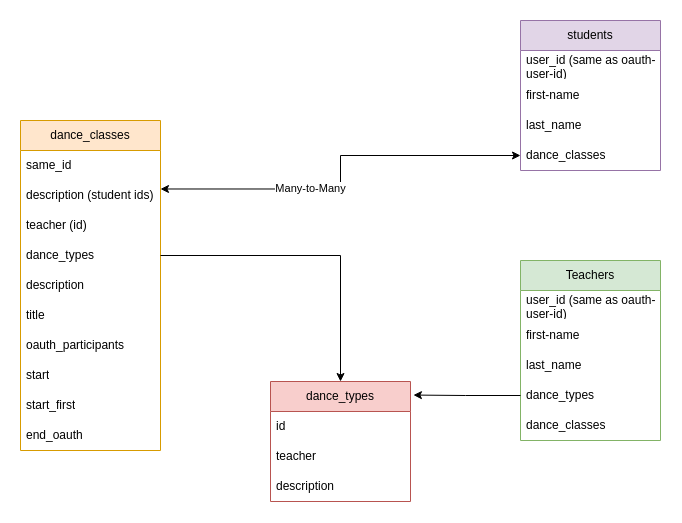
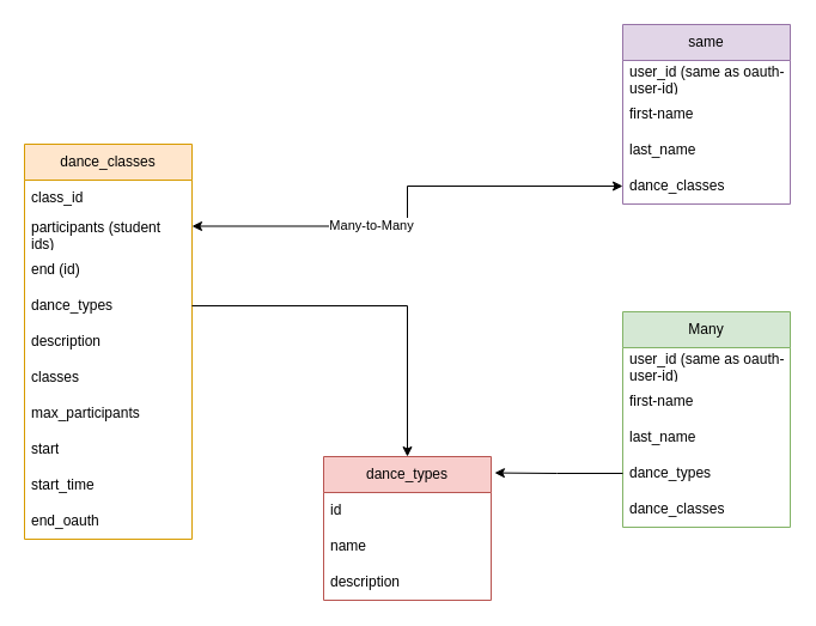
  <mxCell id="0" />
  <mxCell id="1" parent="0" />
  <mxCell id="2" value="" style="endArrow=classic;startArrow=classic;html=1;rounded=0;edgeStyle=orthogonalEdgeStyle;entryX=0;entryY=0.5;entryDx=0;entryDy=0;exitX=1;exitY=0.283;exitDx=0;exitDy=0;exitPerimeter=0;" edge="1" parent="1" source="12" target="31"><mxGeometry width="50" height="50" relative="1" as="geometry"><mxPoint x="320" y="-10" as="sourcePoint" /><mxPoint x="520" y="90" as="targetPoint" /></mxGeometry></mxCell>
  <mxCell id="3" value="Many-to-Many" style="edgeLabel;html=1;align=center;verticalAlign=middle;resizable=0;points=[];" vertex="1" connectable="0" parent="2"><mxGeometry x="-0.242" y="1" relative="1" as="geometry"><mxPoint as="offset" /></mxGeometry></mxCell>
- <mxCell id="4" value="Teachers" style="swimlane;fontStyle=0;childLayout=stackLayout;horizontal=1;startSize=30;horizontalStack=0;resizeParent=1;resizeParentMax=0;resizeLast=0;collapsible=1;marginBottom=0;whiteSpace=wrap;html=1;fillColor=#d5e8d4;strokeColor=#82b366;" vertex="1" parent="1"><mxGeometry x="520" y="260" width="140" height="180" as="geometry" /></mxCell>
+ <mxCell id="4" value="Many" style="swimlane;fontStyle=0;childLayout=stackLayout;horizontal=1;startSize=30;horizontalStack=0;resizeParent=1;resizeParentMax=0;resizeLast=0;collapsible=1;marginBottom=0;whiteSpace=wrap;html=1;fillColor=#d5e8d4;strokeColor=#82b366;" vertex="1" parent="1"><mxGeometry x="520" y="260" width="140" height="180" as="geometry" /></mxCell>
  <mxCell id="5" value="user_id (same as oauth-user-id)" style="text;strokeColor=none;fillColor=none;align=left;verticalAlign=middle;spacingLeft=4;spacingRight=4;overflow=hidden;points=[[0,0.5],[1,0.5]];portConstraint=eastwest;rotatable=0;whiteSpace=wrap;html=1;" vertex="1" parent="4"><mxGeometry y="30" width="140" height="30" as="geometry" /></mxCell>
  <mxCell id="6" value="first-name" style="text;strokeColor=none;fillColor=none;align=left;verticalAlign=middle;spacingLeft=4;spacingRight=4;overflow=hidden;points=[[0,0.5],[1,0.5]];portConstraint=eastwest;rotatable=0;whiteSpace=wrap;html=1;" vertex="1" parent="4"><mxGeometry y="60" width="140" height="30" as="geometry" /></mxCell>
  <mxCell id="7" value="last_name" style="text;strokeColor=none;fillColor=none;align=left;verticalAlign=middle;spacingLeft=4;spacingRight=4;overflow=hidden;points=[[0,0.5],[1,0.5]];portConstraint=eastwest;rotatable=0;whiteSpace=wrap;html=1;" vertex="1" parent="4"><mxGeometry y="90" width="140" height="30" as="geometry" /></mxCell>
  <mxCell id="8" value="dance_types" style="text;strokeColor=none;fillColor=none;align=left;verticalAlign=middle;spacingLeft=4;spacingRight=4;overflow=hidden;points=[[0,0.5],[1,0.5]];portConstraint=eastwest;rotatable=0;whiteSpace=wrap;html=1;" vertex="1" parent="4"><mxGeometry y="120" width="140" height="30" as="geometry" /></mxCell>
  <mxCell id="9" value="dance_classes" style="text;strokeColor=none;fillColor=none;align=left;verticalAlign=middle;spacingLeft=4;spacingRight=4;overflow=hidden;points=[[0,0.5],[1,0.5]];portConstraint=eastwest;rotatable=0;whiteSpace=wrap;html=1;" vertex="1" parent="4"><mxGeometry y="150" width="140" height="30" as="geometry" /></mxCell>
  <mxCell id="10" value="dance_classes" style="swimlane;fontStyle=0;childLayout=stackLayout;horizontal=1;startSize=30;horizontalStack=0;resizeParent=1;resizeParentMax=0;resizeLast=0;collapsible=1;marginBottom=0;whiteSpace=wrap;html=1;fillColor=#ffe6cc;strokeColor=#d79b00;" vertex="1" parent="1"><mxGeometry x="20" y="120" width="140" height="330" as="geometry" /></mxCell>
- <mxCell id="11" value="same_id" style="text;strokeColor=none;fillColor=none;align=left;verticalAlign=middle;spacingLeft=4;spacingRight=4;overflow=hidden;points=[[0,0.5],[1,0.5]];portConstraint=eastwest;rotatable=0;whiteSpace=wrap;html=1;" vertex="1" parent="10"><mxGeometry y="30" width="140" height="30" as="geometry" /></mxCell>
- <mxCell id="12" value="description (student ids)" style="text;strokeColor=none;fillColor=none;align=left;verticalAlign=middle;spacingLeft=4;spacingRight=4;overflow=hidden;points=[[0,0.5],[1,0.5]];portConstraint=eastwest;rotatable=0;whiteSpace=wrap;html=1;" vertex="1" parent="10"><mxGeometry y="60" width="140" height="30" as="geometry" /></mxCell>
- <mxCell id="13" value="teacher (id)" style="text;strokeColor=none;fillColor=none;align=left;verticalAlign=middle;spacingLeft=4;spacingRight=4;overflow=hidden;points=[[0,0.5],[1,0.5]];portConstraint=eastwest;rotatable=0;whiteSpace=wrap;html=1;" vertex="1" parent="10"><mxGeometry y="90" width="140" height="30" as="geometry" /></mxCell>
+ <mxCell id="11" value="class_id" style="text;strokeColor=none;fillColor=none;align=left;verticalAlign=middle;spacingLeft=4;spacingRight=4;overflow=hidden;points=[[0,0.5],[1,0.5]];portConstraint=eastwest;rotatable=0;whiteSpace=wrap;html=1;" vertex="1" parent="10"><mxGeometry y="30" width="140" height="30" as="geometry" /></mxCell>
+ <mxCell id="12" value="participants (student ids)" style="text;strokeColor=none;fillColor=none;align=left;verticalAlign=middle;spacingLeft=4;spacingRight=4;overflow=hidden;points=[[0,0.5],[1,0.5]];portConstraint=eastwest;rotatable=0;whiteSpace=wrap;html=1;" vertex="1" parent="10"><mxGeometry y="60" width="140" height="30" as="geometry" /></mxCell>
+ <mxCell id="13" value="end (id)" style="text;strokeColor=none;fillColor=none;align=left;verticalAlign=middle;spacingLeft=4;spacingRight=4;overflow=hidden;points=[[0,0.5],[1,0.5]];portConstraint=eastwest;rotatable=0;whiteSpace=wrap;html=1;" vertex="1" parent="10"><mxGeometry y="90" width="140" height="30" as="geometry" /></mxCell>
  <mxCell id="14" value="dance_types" style="text;strokeColor=none;fillColor=none;align=left;verticalAlign=middle;spacingLeft=4;spacingRight=4;overflow=hidden;points=[[0,0.5],[1,0.5]];portConstraint=eastwest;rotatable=0;whiteSpace=wrap;html=1;" vertex="1" parent="10"><mxGeometry y="120" width="140" height="30" as="geometry" /></mxCell>
  <mxCell id="15" value="description" style="text;strokeColor=none;fillColor=none;align=left;verticalAlign=middle;spacingLeft=4;spacingRight=4;overflow=hidden;points=[[0,0.5],[1,0.5]];portConstraint=eastwest;rotatable=0;whiteSpace=wrap;html=1;" vertex="1" parent="10"><mxGeometry y="150" width="140" height="30" as="geometry" /></mxCell>
- <mxCell id="16" value="title" style="text;strokeColor=none;fillColor=none;align=left;verticalAlign=middle;spacingLeft=4;spacingRight=4;overflow=hidden;points=[[0,0.5],[1,0.5]];portConstraint=eastwest;rotatable=0;whiteSpace=wrap;html=1;" vertex="1" parent="10"><mxGeometry y="180" width="140" height="30" as="geometry" /></mxCell>
- <mxCell id="17" value="oauth_participants" style="text;strokeColor=none;fillColor=none;align=left;verticalAlign=middle;spacingLeft=4;spacingRight=4;overflow=hidden;points=[[0,0.5],[1,0.5]];portConstraint=eastwest;rotatable=0;whiteSpace=wrap;html=1;" vertex="1" parent="10"><mxGeometry y="210" width="140" height="30" as="geometry" /></mxCell>
+ <mxCell id="16" value="classes" style="text;strokeColor=none;fillColor=none;align=left;verticalAlign=middle;spacingLeft=4;spacingRight=4;overflow=hidden;points=[[0,0.5],[1,0.5]];portConstraint=eastwest;rotatable=0;whiteSpace=wrap;html=1;" vertex="1" parent="10"><mxGeometry y="180" width="140" height="30" as="geometry" /></mxCell>
+ <mxCell id="17" value="max_participants" style="text;strokeColor=none;fillColor=none;align=left;verticalAlign=middle;spacingLeft=4;spacingRight=4;overflow=hidden;points=[[0,0.5],[1,0.5]];portConstraint=eastwest;rotatable=0;whiteSpace=wrap;html=1;" vertex="1" parent="10"><mxGeometry y="210" width="140" height="30" as="geometry" /></mxCell>
  <mxCell id="18" value="start" style="text;strokeColor=none;fillColor=none;align=left;verticalAlign=middle;spacingLeft=4;spacingRight=4;overflow=hidden;points=[[0,0.5],[1,0.5]];portConstraint=eastwest;rotatable=0;whiteSpace=wrap;html=1;" vertex="1" parent="10"><mxGeometry y="240" width="140" height="30" as="geometry" /></mxCell>
- <mxCell id="19" value="start_first" style="text;strokeColor=none;fillColor=none;align=left;verticalAlign=middle;spacingLeft=4;spacingRight=4;overflow=hidden;points=[[0,0.5],[1,0.5]];portConstraint=eastwest;rotatable=0;whiteSpace=wrap;html=1;" vertex="1" parent="10"><mxGeometry y="270" width="140" height="30" as="geometry" /></mxCell>
+ <mxCell id="19" value="start_time" style="text;strokeColor=none;fillColor=none;align=left;verticalAlign=middle;spacingLeft=4;spacingRight=4;overflow=hidden;points=[[0,0.5],[1,0.5]];portConstraint=eastwest;rotatable=0;whiteSpace=wrap;html=1;" vertex="1" parent="10"><mxGeometry y="270" width="140" height="30" as="geometry" /></mxCell>
  <mxCell id="20" value="end_oauth" style="text;strokeColor=none;fillColor=none;align=left;verticalAlign=middle;spacingLeft=4;spacingRight=4;overflow=hidden;points=[[0,0.5],[1,0.5]];portConstraint=eastwest;rotatable=0;whiteSpace=wrap;html=1;" vertex="1" parent="10"><mxGeometry y="300" width="140" height="30" as="geometry" /></mxCell>
  <mxCell id="21" value="dance_types" style="swimlane;fontStyle=0;childLayout=stackLayout;horizontal=1;startSize=30;horizontalStack=0;resizeParent=1;resizeParentMax=0;resizeLast=0;collapsible=1;marginBottom=0;whiteSpace=wrap;html=1;fillColor=#f8cecc;strokeColor=#b85450;" vertex="1" parent="1"><mxGeometry x="270" y="381" width="140" height="120" as="geometry" /></mxCell>
  <mxCell id="22" value="id" style="text;strokeColor=none;fillColor=none;align=left;verticalAlign=middle;spacingLeft=4;spacingRight=4;overflow=hidden;points=[[0,0.5],[1,0.5]];portConstraint=eastwest;rotatable=0;whiteSpace=wrap;html=1;" vertex="1" parent="21"><mxGeometry y="30" width="140" height="30" as="geometry" /></mxCell>
- <mxCell id="23" value="teacher" style="text;strokeColor=none;fillColor=none;align=left;verticalAlign=middle;spacingLeft=4;spacingRight=4;overflow=hidden;points=[[0,0.5],[1,0.5]];portConstraint=eastwest;rotatable=0;whiteSpace=wrap;html=1;" vertex="1" parent="21"><mxGeometry y="60" width="140" height="30" as="geometry" /></mxCell>
+ <mxCell id="23" value="name" style="text;strokeColor=none;fillColor=none;align=left;verticalAlign=middle;spacingLeft=4;spacingRight=4;overflow=hidden;points=[[0,0.5],[1,0.5]];portConstraint=eastwest;rotatable=0;whiteSpace=wrap;html=1;" vertex="1" parent="21"><mxGeometry y="60" width="140" height="30" as="geometry" /></mxCell>
  <mxCell id="24" value="description" style="text;strokeColor=none;fillColor=none;align=left;verticalAlign=middle;spacingLeft=4;spacingRight=4;overflow=hidden;points=[[0,0.5],[1,0.5]];portConstraint=eastwest;rotatable=0;whiteSpace=wrap;html=1;" vertex="1" parent="21"><mxGeometry y="90" width="140" height="30" as="geometry" /></mxCell>
  <mxCell id="25" style="edgeStyle=orthogonalEdgeStyle;rounded=0;orthogonalLoop=1;jettySize=auto;html=1;entryX=0.5;entryY=0;entryDx=0;entryDy=0;" edge="1" parent="1" source="14" target="21"><mxGeometry relative="1" as="geometry" /></mxCell>
  <mxCell id="26" style="edgeStyle=orthogonalEdgeStyle;rounded=0;orthogonalLoop=1;jettySize=auto;html=1;entryX=1.021;entryY=0.113;entryDx=0;entryDy=0;entryPerimeter=0;" edge="1" parent="1" source="8" target="21"><mxGeometry relative="1" as="geometry" /></mxCell>
- <mxCell id="27" value="students" style="swimlane;fontStyle=0;childLayout=stackLayout;horizontal=1;startSize=30;horizontalStack=0;resizeParent=1;resizeParentMax=0;resizeLast=0;collapsible=1;marginBottom=0;whiteSpace=wrap;html=1;fillColor=#e1d5e7;strokeColor=#9673a6;" vertex="1" parent="1"><mxGeometry x="520" y="20" width="140" height="150" as="geometry" /></mxCell>
+ <mxCell id="27" value="same" style="swimlane;fontStyle=0;childLayout=stackLayout;horizontal=1;startSize=30;horizontalStack=0;resizeParent=1;resizeParentMax=0;resizeLast=0;collapsible=1;marginBottom=0;whiteSpace=wrap;html=1;fillColor=#e1d5e7;strokeColor=#9673a6;" vertex="1" parent="1"><mxGeometry x="520" y="20" width="140" height="150" as="geometry" /></mxCell>
  <mxCell id="28" value="user_id (same as oauth-user-id)" style="text;strokeColor=none;fillColor=none;align=left;verticalAlign=middle;spacingLeft=4;spacingRight=4;overflow=hidden;points=[[0,0.5],[1,0.5]];portConstraint=eastwest;rotatable=0;whiteSpace=wrap;html=1;" vertex="1" parent="27"><mxGeometry y="30" width="140" height="30" as="geometry" /></mxCell>
  <mxCell id="29" value="first-name" style="text;strokeColor=none;fillColor=none;align=left;verticalAlign=middle;spacingLeft=4;spacingRight=4;overflow=hidden;points=[[0,0.5],[1,0.5]];portConstraint=eastwest;rotatable=0;whiteSpace=wrap;html=1;" vertex="1" parent="27"><mxGeometry y="60" width="140" height="30" as="geometry" /></mxCell>
  <mxCell id="30" value="last_name" style="text;strokeColor=none;fillColor=none;align=left;verticalAlign=middle;spacingLeft=4;spacingRight=4;overflow=hidden;points=[[0,0.5],[1,0.5]];portConstraint=eastwest;rotatable=0;whiteSpace=wrap;html=1;" vertex="1" parent="27"><mxGeometry y="90" width="140" height="30" as="geometry" /></mxCell>
  <mxCell id="31" value="dance_classes" style="text;strokeColor=none;fillColor=none;align=left;verticalAlign=middle;spacingLeft=4;spacingRight=4;overflow=hidden;points=[[0,0.5],[1,0.5]];portConstraint=eastwest;rotatable=0;whiteSpace=wrap;html=1;" vertex="1" parent="27"><mxGeometry y="120" width="140" height="30" as="geometry" /></mxCell>
